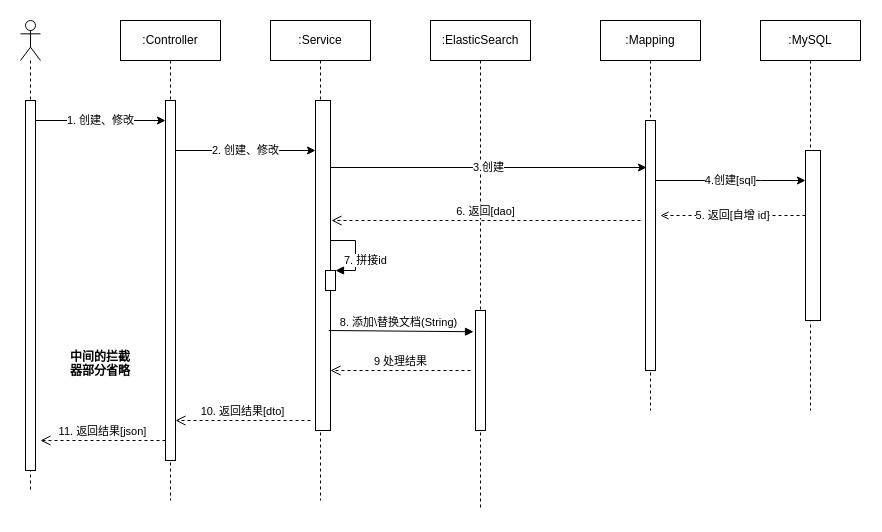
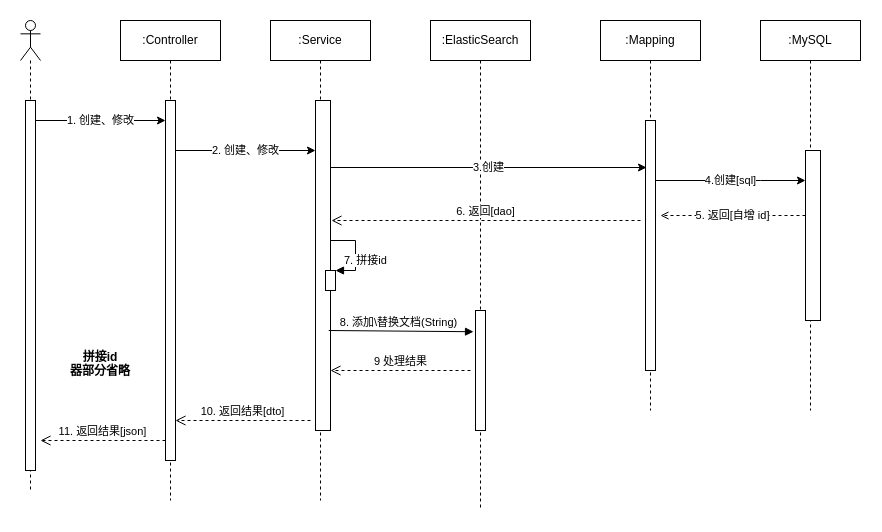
  <mxCell id="0" />
  <mxCell id="1" parent="0" />
  <mxCell id="2" value="" style="shape=umlLifeline;participant=umlActor;perimeter=lifelinePerimeter;whiteSpace=wrap;html=1;container=1;collapsible=0;recursiveResize=0;verticalAlign=top;spacingTop=36;outlineConnect=0;" vertex="1" parent="1"><mxGeometry x="20" y="20" width="20" height="470" as="geometry" /></mxCell>
  <mxCell id="3" value="" style="html=1;points=[];perimeter=orthogonalPerimeter;" vertex="1" parent="2"><mxGeometry x="5" y="80" width="10" height="370" as="geometry" /></mxCell>
  <mxCell id="4" value=":Controller" style="shape=umlLifeline;perimeter=lifelinePerimeter;whiteSpace=wrap;html=1;container=1;collapsible=0;recursiveResize=0;outlineConnect=0;" vertex="1" parent="1"><mxGeometry x="120" y="20" width="100" height="480" as="geometry" /></mxCell>
  <mxCell id="5" value="" style="html=1;points=[];perimeter=orthogonalPerimeter;" vertex="1" parent="4"><mxGeometry x="45" y="80" width="10" height="360" as="geometry" /></mxCell>
  <mxCell id="6" value=":Service" style="shape=umlLifeline;perimeter=lifelinePerimeter;whiteSpace=wrap;html=1;container=1;collapsible=0;recursiveResize=0;outlineConnect=0;" vertex="1" parent="1"><mxGeometry x="270" y="20" width="100" height="480" as="geometry" /></mxCell>
  <mxCell id="7" value="" style="html=1;points=[];perimeter=orthogonalPerimeter;" vertex="1" parent="6"><mxGeometry x="45" y="80" width="15" height="330" as="geometry" /></mxCell>
  <mxCell id="8" value="" style="html=1;points=[];perimeter=orthogonalPerimeter;" vertex="1" parent="6"><mxGeometry x="55" y="250" width="10" height="20" as="geometry" /></mxCell>
  <mxCell id="9" value="7. 拼接id" style="edgeStyle=orthogonalEdgeStyle;html=1;align=left;spacingLeft=2;endArrow=block;rounded=0;entryX=1;entryY=0;" edge="1" target="8" parent="6"><mxGeometry x="0.923" y="-10" relative="1" as="geometry"><mxPoint x="60" y="165" as="sourcePoint" /><Array as="points"><mxPoint x="60" y="220" /><mxPoint x="85" y="220" /><mxPoint x="85" y="250" /></Array><mxPoint as="offset" /></mxGeometry></mxCell>
  <mxCell id="10" value=":ElasticSearch" style="shape=umlLifeline;perimeter=lifelinePerimeter;whiteSpace=wrap;html=1;container=1;collapsible=0;recursiveResize=0;outlineConnect=0;" vertex="1" parent="1"><mxGeometry x="430" y="20" width="100" height="490" as="geometry" /></mxCell>
  <mxCell id="11" value="" style="html=1;points=[];perimeter=orthogonalPerimeter;" vertex="1" parent="10"><mxGeometry x="45" y="290" width="10" height="120" as="geometry" /></mxCell>
  <mxCell id="12" value=":Mapping" style="shape=umlLifeline;perimeter=lifelinePerimeter;whiteSpace=wrap;html=1;container=1;collapsible=0;recursiveResize=0;outlineConnect=0;" vertex="1" parent="1"><mxGeometry x="600" y="20" width="100" height="390" as="geometry" /></mxCell>
  <mxCell id="13" value="" style="html=1;points=[];perimeter=orthogonalPerimeter;" vertex="1" parent="12"><mxGeometry x="45" y="100" width="10" height="250" as="geometry" /></mxCell>
  <mxCell id="14" value="1. 创建、修改" style="edgeStyle=orthogonalEdgeStyle;rounded=0;orthogonalLoop=1;jettySize=auto;html=1;" edge="1" parent="1" source="3" target="5"><mxGeometry relative="1" as="geometry"><Array as="points"><mxPoint x="120" y="120" /><mxPoint x="120" y="120" /></Array></mxGeometry></mxCell>
  <mxCell id="15" value="2. 创建、修改" style="edgeStyle=orthogonalEdgeStyle;rounded=0;orthogonalLoop=1;jettySize=auto;html=1;" edge="1" parent="1" source="5" target="7"><mxGeometry relative="1" as="geometry"><Array as="points"><mxPoint x="270" y="150" /><mxPoint x="270" y="150" /></Array></mxGeometry></mxCell>
  <mxCell id="16" value="3.创建" style="edgeStyle=orthogonalEdgeStyle;rounded=0;orthogonalLoop=1;jettySize=auto;html=1;" edge="1" parent="1" source="7"><mxGeometry relative="1" as="geometry"><mxPoint x="646" y="167" as="targetPoint" /><Array as="points"><mxPoint x="647" y="167" /></Array></mxGeometry></mxCell>
- <mxCell id="17" value="中间的拦截&#10;器部分省略" style="text;align=center;fontStyle=1;verticalAlign=middle;spacingLeft=3;spacingRight=3;strokeColor=none;rotatable=0;points=[[0,0.5],[1,0.5]];portConstraint=eastwest;" vertex="1" parent="1"><mxGeometry x="60" y="350" width="80" height="26" as="geometry" /></mxCell>
+ <mxCell id="17" value="拼接id&#10;器部分省略" style="text;align=center;fontStyle=1;verticalAlign=middle;spacingLeft=3;spacingRight=3;strokeColor=none;rotatable=0;points=[[0,0.5],[1,0.5]];portConstraint=eastwest;" vertex="1" parent="1"><mxGeometry x="60" y="350" width="80" height="26" as="geometry" /></mxCell>
  <mxCell id="18" value=":MySQL" style="shape=umlLifeline;perimeter=lifelinePerimeter;whiteSpace=wrap;html=1;container=1;collapsible=0;recursiveResize=0;outlineConnect=0;" vertex="1" parent="1"><mxGeometry x="760" y="20" width="100" height="390" as="geometry" /></mxCell>
  <mxCell id="19" value="" style="html=1;points=[];perimeter=orthogonalPerimeter;" vertex="1" parent="18"><mxGeometry x="45" y="130" width="15" height="170" as="geometry" /></mxCell>
  <mxCell id="20" value="4.创建[sql]" style="edgeStyle=orthogonalEdgeStyle;rounded=0;orthogonalLoop=1;jettySize=auto;html=1;" edge="1" parent="1" source="13" target="19"><mxGeometry relative="1" as="geometry"><Array as="points"><mxPoint x="760" y="180" /><mxPoint x="760" y="180" /></Array></mxGeometry></mxCell>
  <mxCell id="21" value="5. 返回[自增 id]" style="edgeStyle=orthogonalEdgeStyle;rounded=0;orthogonalLoop=1;jettySize=auto;html=1;dashed=1;endArrow=open;endFill=0;" edge="1" parent="1" source="19"><mxGeometry relative="1" as="geometry"><mxPoint x="660" y="215" as="targetPoint" /><Array as="points"><mxPoint x="760" y="215" /><mxPoint x="760" y="215" /></Array></mxGeometry></mxCell>
  <mxCell id="22" value="8. 添加\替换文档(String)" style="html=1;verticalAlign=bottom;endArrow=block;exitX=1.361;exitY=0.73;exitDx=0;exitDy=0;exitPerimeter=0;entryX=-0.198;entryY=0.177;entryDx=0;entryDy=0;entryPerimeter=0;" edge="1" parent="1" target="11"><mxGeometry x="-0.04" width="80" relative="1" as="geometry"><mxPoint x="328.22" y="330" as="sourcePoint" /><mxPoint x="469.61" y="331.1" as="targetPoint" /><mxPoint as="offset" /></mxGeometry></mxCell>
  <mxCell id="23" value="10. 返回结果[dto]" style="html=1;verticalAlign=bottom;endArrow=open;dashed=1;endSize=8;" edge="1" parent="1" target="5"><mxGeometry relative="1" as="geometry"><mxPoint x="310" y="420" as="sourcePoint" /><mxPoint x="240" y="420" as="targetPoint" /></mxGeometry></mxCell>
  <mxCell id="24" value="11. 返回结果[json]" style="html=1;verticalAlign=bottom;endArrow=open;dashed=1;endSize=8;" edge="1" parent="1"><mxGeometry relative="1" as="geometry"><mxPoint x="165" y="440" as="sourcePoint" /><mxPoint y="440" as="targetPoint" x="40" /></mxGeometry></mxCell>
  <mxCell id="25" value="6. 返回[dao]" style="html=1;verticalAlign=bottom;endArrow=open;dashed=1;endSize=8;" edge="1" parent="1"><mxGeometry relative="1" as="geometry"><mxPoint x="640" y="220" as="sourcePoint" /><mxPoint x="331" y="220" as="targetPoint" /></mxGeometry></mxCell>
  <mxCell id="26" value="9 处理结果" style="html=1;verticalAlign=bottom;endArrow=open;dashed=1;endSize=8;" edge="1" parent="1" target="7"><mxGeometry relative="1" as="geometry"><mxPoint x="470" y="370" as="sourcePoint" /><mxPoint x="390" y="370" as="targetPoint" /></mxGeometry></mxCell>
